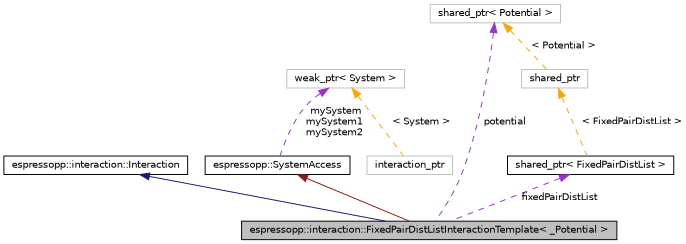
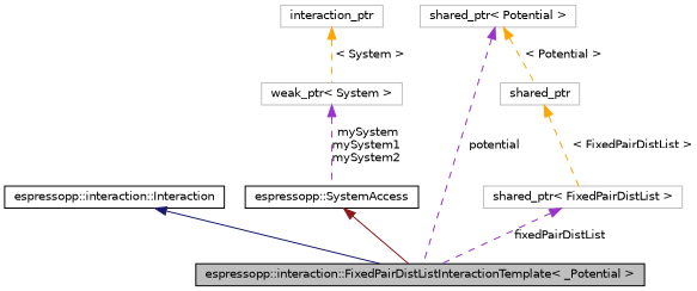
  digraph {
    rankdir=TB
    node [color=grey75 fillcolor=white fontname=Helvetica fontsize=10 shape=record style=filled]
    edge [color=darkorchid3 dir=back fontname=Helvetica fontsize=10 labelfontname=Helvetica labelfontsize=10 style=dashed]
    n1 [color=black fillcolor=grey75 fontcolor=black height=0.2 label="espressopp::interaction::FixedPairDistListInteractionTemplate\< _Potential \>" width=0.4]
    n2 [color=black height=0.2 label="espressopp::interaction::Interaction" width=0.4]
    n3 [color=black height=0.2 label="espressopp::SystemAccess" width=0.4]
    n4 [height=0.2 label="weak_ptr\< System \>" width=0.4]
    n5 [height=0.2 label=interaction_ptr width=0.4]
-   n6 [color=black height=0.2 label="shared_ptr\< FixedPairDistList \>" width=0.4]
+   n6 [height=0.2 label="shared_ptr\< FixedPairDistList \>" width=0.4]
    n7 [height=0.2 label=shared_ptr width=0.4]
    n8 [height=0.2 label="shared_ptr\< Potential \>" width=0.4]
    n2 -> n1 [color=midnightblue style=solid]
    n3 -> n1 [color=firebrick4 style=solid]
    n4 -> n3 [label=" mySystem\nmySystem1\nmySystem2"]
-   n4 -> n5 [color=orange label=" \< System \>"]
+   n5 -> n4 [color=orange label=" \< System \>"]
    n6 -> n1 [label=" fixedPairDistList"]
    n7 -> n6 [color=orange label=" \< FixedPairDistList \>"]
    n8 -> n1 [label=" potential"]
    n8 -> n7 [color=orange label=" \< Potential \>"]
  }
